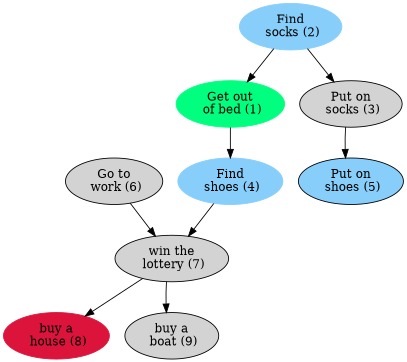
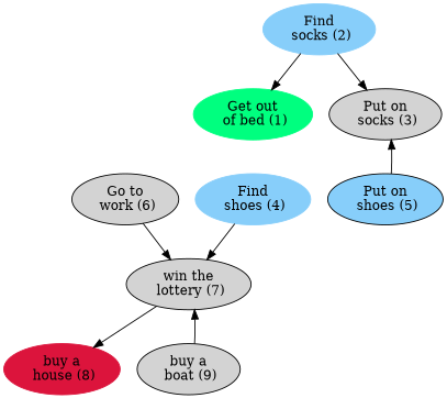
  digraph {
    rankdir=TB
    node [style=filled]
    "Get out\n of bed (1)" [color=springgreen]
    "Find\n shoes (4)" [color=lightskyblue]
    "Find\n socks (2)" [color=lightskyblue]
    "Put on\n socks (3)"
    "win the\n lottery (7)"
    "Put on\n shoes (5)" [fillcolor=lightskyblue]
    "Go to\n work (6)"
    "buy a\n house (8)" [color=crimson]
    "buy a\n boat (9)"
-   "Get out\n of bed (1)" -> "Find\n shoes (4)"
    "Find\n shoes (4)" -> "win the\n lottery (7)"
    "Find\n socks (2)" -> "Get out\n of bed (1)"
    "Find\n socks (2)" -> "Put on\n socks (3)"
-   "Put on\n socks (3)" -> "Put on\n shoes (5)"
+   "Put on\n shoes (5)" -> "Put on\n socks (3)"
    "win the\n lottery (7)" -> "buy a\n house (8)"
-   "win the\n lottery (7)" -> "buy a\n boat (9)"
+   "buy a\n boat (9)" -> "win the\n lottery (7)"
    "Go to\n work (6)" -> "win the\n lottery (7)"
  }
